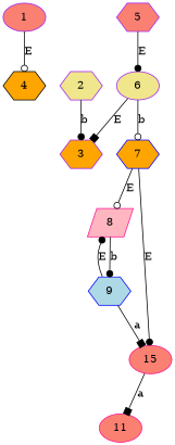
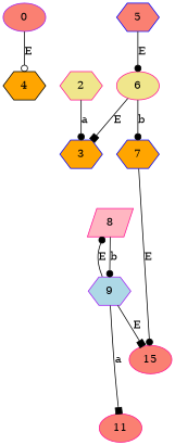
  digraph {
    rankdir=TB
    node [color=deeppink fillcolor=salmon shape=hexagon style=filled]
    edge [arrowhead=dot]
-   1 [color=purple shape=ellipse]
+   1 [color=purple shape=ellipse label=0]
    4 [color=black fillcolor=orange]
-   2 [color=purple fillcolor=khaki]
-   3 [color=purple fillcolor=orange]
-   5 [color=purple]
-   6 [color=purple fillcolor=khaki shape=ellipse]
+   2 [fillcolor=khaki]
+   3 [color=blue fillcolor=orange]
+   5 [color=blue]
+   6 [fillcolor=khaki shape=ellipse]
    7 [color=blue fillcolor=orange]
    8 [fillcolor=lightpink shape=parallelogram]
    n9 [label=15 shape=ellipse]
-   9 [color=blue fillcolor=lightblue]
+   9 [color=purple fillcolor=lightblue]
    11 [shape=ellipse]
    1 -> 4 [arrowhead=odot label=E]
-   2 -> 3 [label=b]
+   2 -> 3 [label=a]
    5 -> 6 [label=E]
    6 -> 3 [arrowhead=box label=E]
-   6 -> 7 [arrowhead=odot label=b]
-   7 -> 8 [arrowhead=odot label=E]
+   6 -> 7 [label=b]
    7 -> n9 [label=E]
    8 -> 9 [label=b]
-   n9 -> 11 [arrowhead=box label=a]
+   9 -> 11 [arrowhead=box label=a]
    9 -> 8 [label=E]
-   9 -> n9 [arrowhead=box label=a]
+   9 -> n9 [arrowhead=box label=E]
  }
